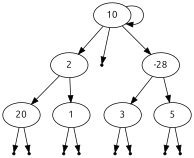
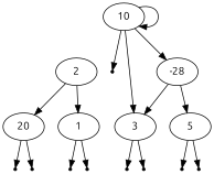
  digraph {
    fontname=Ubuntu
    node [fontname=Ubuntu shape=point]
    edge [fontname=Ubuntu]
    10 [shape=""]
    2 [shape=""]
    null_10_left
    n4 [label=-28 shape=""]
    20 [shape=""]
    1 [shape=""]
    3 [shape=""]
    n8 [label=5 shape=""]
    null_20_left
    null_20_right
    null_1_left
    null_1_right
    null_3_left
    null_3_right
    null_4_left
    null_4_right
    10 -> 10
-   10 -> 2
+   10 -> 3
    10 -> null_10_left
    10 -> n4
    2 -> 20
    2 -> 1
    n4 -> 3
    n4 -> n8
    20 -> null_20_left
    20 -> null_20_right
    1 -> null_1_left
    1 -> null_1_right
    3 -> null_3_left
    3 -> null_3_right
    n8 -> null_4_left
    n8 -> null_4_right
  }
